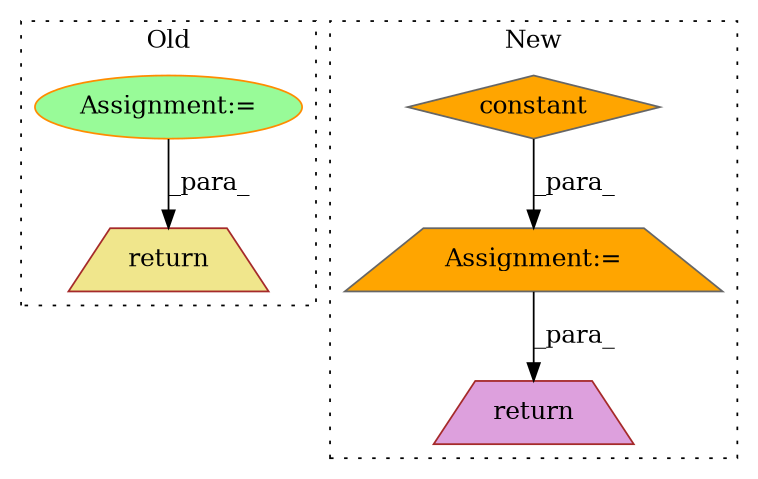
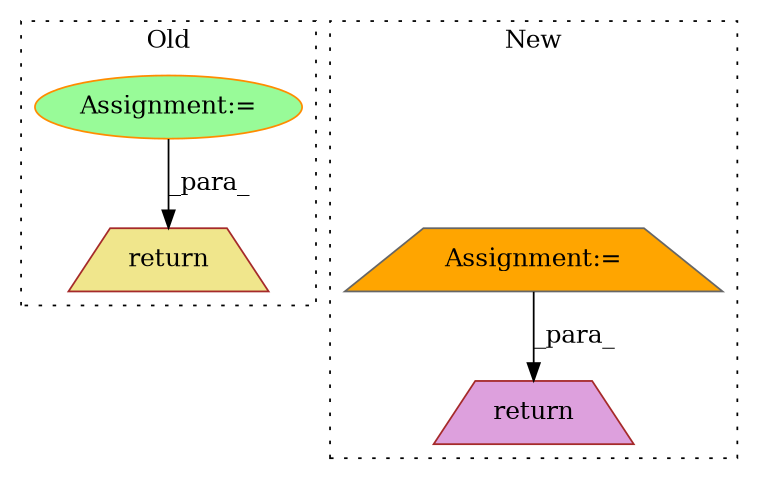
  digraph {
    node [a=41 shape=trapezium style=filled fillcolor=orange color=brown]
    n1 [l=12 label=return s=6232 fillcolor=khaki]
    n2 [a=7 l=1 label="Assignment:=" s=6098 shape=ellipse fillcolor=palegreen color=darkorange]
-   n3 [a=32 l="9,1" label=constant s="2127,2141" shape=diamond color=gray40]
    n4 [a=7 l=2 label="Assignment:=" s=2076 color=gray40]
    n5 [l=7 label=return s=2214 fillcolor=plum]
    subgraph cluster_1 {
      label=Old
      style=dotted
      n1
      n2
    }
    subgraph cluster_2 {
      label=New
      style=dotted
-     n3
      n4
      n5
    }
    n2 -> n1 [label=_para_]
-   n3 -> n4 [label=_para_]
    n4 -> n5 [label=_para_]
  }
